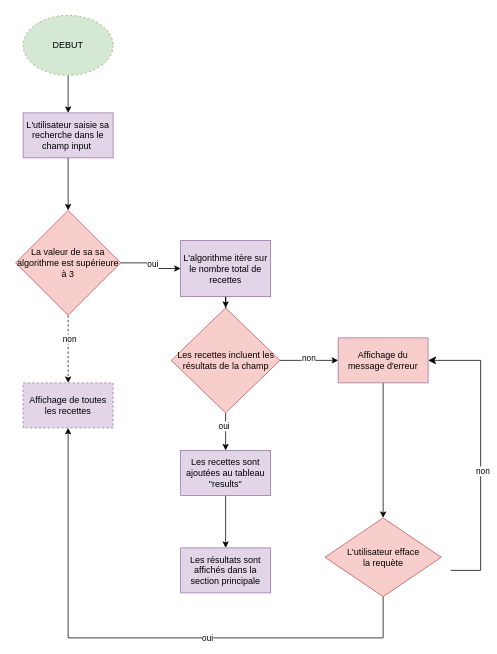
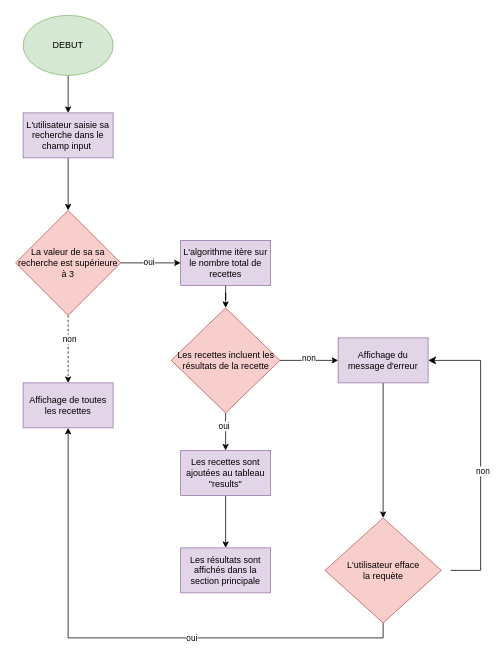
  <mxCell id="0" />
  <mxCell id="1" parent="0" />
  <mxCell id="2" style="edgeStyle=orthogonalEdgeStyle;rounded=0;orthogonalLoop=1;jettySize=auto;html=1;" edge="1" parent="1" source="3" target="5"><mxGeometry relative="1" as="geometry"><mxPoint x="90" y="180" as="targetPoint" /></mxGeometry></mxCell>
- <mxCell id="3" value="DEBUT" style="ellipse;whiteSpace=wrap;html=1;fillColor=#d5e8d4;strokeColor=#82b366;dashed=1;" vertex="1" parent="1"><mxGeometry x="30" y="20" width="120" height="80" as="geometry" /></mxCell>
+ <mxCell id="3" value="DEBUT" style="ellipse;whiteSpace=wrap;html=1;fillColor=#d5e8d4;strokeColor=#82b366;" vertex="1" parent="1"><mxGeometry x="30" y="20" width="120" height="80" as="geometry" /></mxCell>
  <mxCell id="4" style="edgeStyle=orthogonalEdgeStyle;rounded=0;orthogonalLoop=1;jettySize=auto;html=1;" edge="1" parent="1" source="5"><mxGeometry relative="1" as="geometry"><mxPoint x="90" y="280" as="targetPoint" /></mxGeometry></mxCell>
  <mxCell id="5" value="L'utilisateur saisie sa recherche dans le champ input&amp;nbsp;" style="rounded=0;whiteSpace=wrap;html=1;fillColor=#e1d5e7;strokeColor=#9673a6;" vertex="1" parent="1"><mxGeometry x="30" y="150" width="120" height="60" as="geometry" /></mxCell>
  <mxCell id="6" style="edgeStyle=orthogonalEdgeStyle;rounded=0;orthogonalLoop=1;jettySize=auto;html=1;" edge="1" parent="1" source="10" target="12"><mxGeometry relative="1" as="geometry"><mxPoint x="250" y="350" as="targetPoint" /></mxGeometry></mxCell>
  <mxCell id="7" value="oui" style="edgeLabel;html=1;align=center;verticalAlign=middle;resizable=0;points=[];" vertex="1" connectable="0" parent="6"><mxGeometry x="-0.072" y="2" relative="1" as="geometry"><mxPoint as="offset" /></mxGeometry></mxCell>
  <mxCell id="8" style="edgeStyle=orthogonalEdgeStyle;rounded=0;orthogonalLoop=1;jettySize=auto;html=1;dashed=1;" edge="1" parent="1" source="10" target="28"><mxGeometry relative="1" as="geometry"><mxPoint x="90" y="540" as="targetPoint" /></mxGeometry></mxCell>
  <mxCell id="9" value="non" style="edgeLabel;html=1;align=center;verticalAlign=middle;resizable=0;points=[];" vertex="1" connectable="0" parent="8"><mxGeometry x="-0.304" y="1" relative="1" as="geometry"><mxPoint as="offset" /></mxGeometry></mxCell>
- <mxCell id="10" value="La valeur de sa sa algorithme est supérieure à 3" style="rhombus;whiteSpace=wrap;html=1;fillColor=#f8cecc;strokeColor=#b85450;" vertex="1" parent="1"><mxGeometry x="20" y="280" width="140" height="140" as="geometry" /></mxCell>
+ <mxCell id="10" value="La valeur de sa sa recherche est supérieure à 3" style="rhombus;whiteSpace=wrap;html=1;fillColor=#f8cecc;strokeColor=#b85450;" vertex="1" parent="1"><mxGeometry x="20" y="280" width="140" height="140" as="geometry" /></mxCell>
  <mxCell id="11" style="edgeStyle=orthogonalEdgeStyle;rounded=0;orthogonalLoop=1;jettySize=auto;html=1;" edge="1" parent="1" source="12" target="17"><mxGeometry relative="1" as="geometry"><mxPoint x="300" y="440" as="targetPoint" /></mxGeometry></mxCell>
- <mxCell id="12" value="L'algorithme itère sur le nombre total de recettes" style="rounded=0;whiteSpace=wrap;html=1;fillColor=#e1d5e7;strokeColor=#9673a6;" vertex="1" parent="1"><mxGeometry x="240" y="320" width="120" height="75" as="geometry" /></mxCell>
+ <mxCell id="12" value="L'algorithme itère sur le nombre total de recettes" style="rounded=0;whiteSpace=wrap;html=1;fillColor=#e1d5e7;strokeColor=#9673a6;" vertex="1" parent="1"><mxGeometry x="240" y="320" width="120" height="60" as="geometry" /></mxCell>
  <mxCell id="13" style="edgeStyle=orthogonalEdgeStyle;rounded=0;orthogonalLoop=1;jettySize=auto;html=1;" edge="1" parent="1" source="17" target="19"><mxGeometry relative="1" as="geometry"><mxPoint x="430" y="480" as="targetPoint" /></mxGeometry></mxCell>
  <mxCell id="14" value="non" style="edgeLabel;html=1;align=center;verticalAlign=middle;resizable=0;points=[];" vertex="1" connectable="0" parent="13"><mxGeometry x="-0.011" y="4" relative="1" as="geometry"><mxPoint as="offset" /></mxGeometry></mxCell>
  <mxCell id="15" style="edgeStyle=orthogonalEdgeStyle;rounded=0;orthogonalLoop=1;jettySize=auto;html=1;" edge="1" parent="1" source="17" target="21"><mxGeometry relative="1" as="geometry"><mxPoint x="300" y="620" as="targetPoint" /></mxGeometry></mxCell>
  <mxCell id="16" value="oui" style="edgeLabel;html=1;align=center;verticalAlign=middle;resizable=0;points=[];" vertex="1" connectable="0" parent="15"><mxGeometry x="-0.304" y="-3" relative="1" as="geometry"><mxPoint as="offset" /></mxGeometry></mxCell>
- <mxCell id="17" value="Les recettes incluent les résultats de la champ" style="rhombus;whiteSpace=wrap;html=1;fillColor=#f8cecc;strokeColor=#b85450;" vertex="1" parent="1"><mxGeometry x="227.5" y="410" width="145" height="140" as="geometry" /></mxCell>
+ <mxCell id="17" value="Les recettes incluent les résultats de la recette" style="rhombus;whiteSpace=wrap;html=1;fillColor=#f8cecc;strokeColor=#b85450;" vertex="1" parent="1"><mxGeometry x="227.5" y="410" width="145" height="140" as="geometry" /></mxCell>
  <mxCell id="18" style="edgeStyle=orthogonalEdgeStyle;rounded=0;orthogonalLoop=1;jettySize=auto;html=1;" edge="1" parent="1" source="19" target="25"><mxGeometry relative="1" as="geometry"><mxPoint x="510" y="670" as="targetPoint" /></mxGeometry></mxCell>
- <mxCell id="19" value="Affichage du message d'erreur" style="rounded=0;whiteSpace=wrap;html=1;fillColor=#f8cecc;strokeColor=#9673a6;" vertex="1" parent="1"><mxGeometry x="450" y="450" width="120" height="60" as="geometry" /></mxCell>
+ <mxCell id="19" value="Affichage du message d'erreur" style="rounded=0;whiteSpace=wrap;html=1;fillColor=#e1d5e7;strokeColor=#9673a6;" vertex="1" parent="1"><mxGeometry x="450" y="450" width="120" height="60" as="geometry" /></mxCell>
  <mxCell id="20" style="edgeStyle=orthogonalEdgeStyle;rounded=0;orthogonalLoop=1;jettySize=auto;html=1;" edge="1" parent="1" source="21" target="22"><mxGeometry relative="1" as="geometry"><mxPoint x="300" y="730" as="targetPoint" /></mxGeometry></mxCell>
  <mxCell id="21" value="Les recettes sont ajoutées au tableau &quot;results&quot;" style="rounded=0;whiteSpace=wrap;html=1;fillColor=#e1d5e7;strokeColor=#9673a6;" vertex="1" parent="1"><mxGeometry x="240" y="600" width="120" height="60" as="geometry" /></mxCell>
  <mxCell id="22" value="Les résultats sont affichés dans la section principale" style="rounded=0;whiteSpace=wrap;html=1;fillColor=#e1d5e7;strokeColor=#9673a6;" vertex="1" parent="1"><mxGeometry x="240" y="730" width="120" height="60" as="geometry" /></mxCell>
  <mxCell id="23" style="edgeStyle=orthogonalEdgeStyle;rounded=0;orthogonalLoop=1;jettySize=auto;html=1;entryX=0.5;entryY=1;entryDx=0;entryDy=0;" edge="1" parent="1" source="25" target="28"><mxGeometry relative="1" as="geometry"><Array as="points"><mxPoint x="510" y="850" /><mxPoint x="90" y="850" /></Array></mxGeometry></mxCell>
  <mxCell id="24" value="oui" style="edgeLabel;html=1;align=center;verticalAlign=middle;resizable=0;points=[];" vertex="1" connectable="0" parent="23"><mxGeometry x="-0.233" y="-1" relative="1" as="geometry"><mxPoint as="offset" /></mxGeometry></mxCell>
- <mxCell id="25" value="L'utilisateur efface &lt;br&gt;la requète" style="rhombus;whiteSpace=wrap;html=1;fillColor=#f8cecc;strokeColor=#b85450;" vertex="1" parent="1"><mxGeometry x="432.5" y="690" width="155" height="105" as="geometry" /></mxCell>
+ <mxCell id="25" value="L'utilisateur efface &lt;br&gt;la requète" style="rhombus;whiteSpace=wrap;html=1;fillColor=#f8cecc;strokeColor=#b85450;" vertex="1" parent="1"><mxGeometry x="432.5" y="690" width="155" height="140" as="geometry" /></mxCell>
  <mxCell id="26" value="" style="edgeStyle=segmentEdgeStyle;endArrow=classic;html=1;curved=0;rounded=0;endSize=8;startSize=8;entryX=1;entryY=0.5;entryDx=0;entryDy=0;strokeColor=default;" edge="1" parent="1"><mxGeometry width="50" height="50" relative="1" as="geometry"><mxPoint x="600" y="760" as="sourcePoint" /><mxPoint x="570" y="480" as="targetPoint" /><Array as="points"><mxPoint x="640" y="760" /><mxPoint x="640" y="480" /></Array></mxGeometry></mxCell>
  <mxCell id="27" value="non" style="edgeLabel;html=1;align=center;verticalAlign=middle;resizable=0;points=[];" vertex="1" connectable="0" parent="26"><mxGeometry x="-0.112" y="-2" relative="1" as="geometry"><mxPoint as="offset" /></mxGeometry></mxCell>
- <mxCell id="28" value="Affichage de toutes les recettes" style="rounded=0;whiteSpace=wrap;html=1;fillColor=#e1d5e7;strokeColor=#9673a6;dashed=1;" vertex="1" parent="1"><mxGeometry x="30" y="510" width="120" height="60" as="geometry" /></mxCell>
+ <mxCell id="28" value="Affichage de toutes les recettes" style="rounded=0;whiteSpace=wrap;html=1;fillColor=#e1d5e7;strokeColor=#9673a6;" vertex="1" parent="1"><mxGeometry x="30" y="510" width="120" height="60" as="geometry" /></mxCell>
